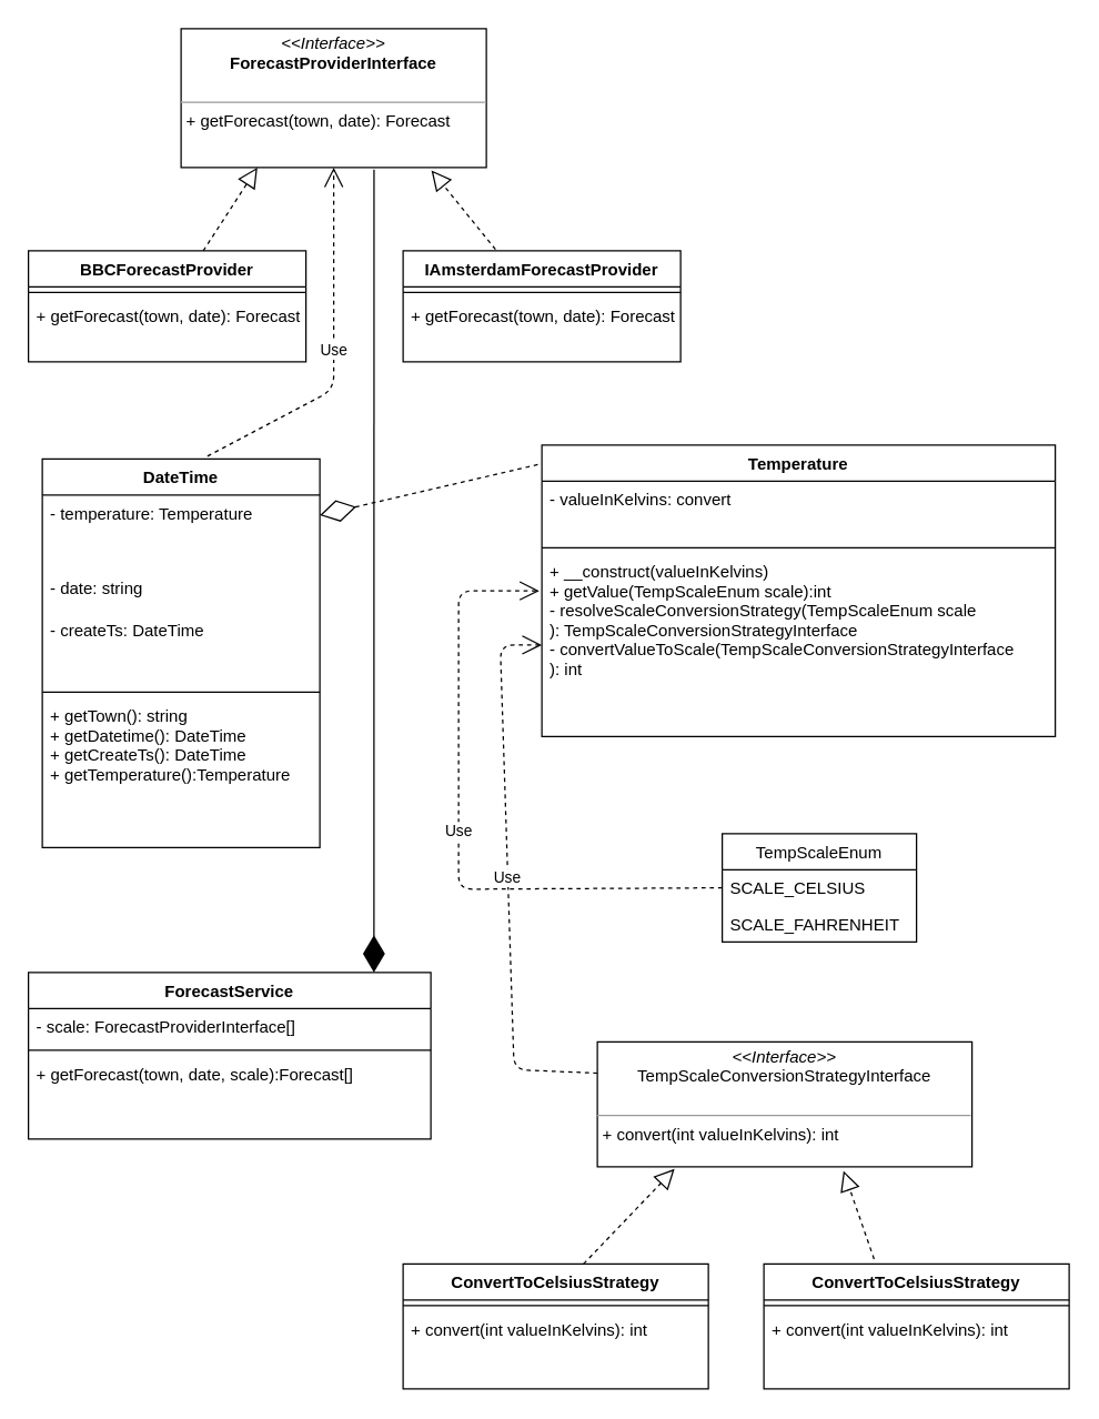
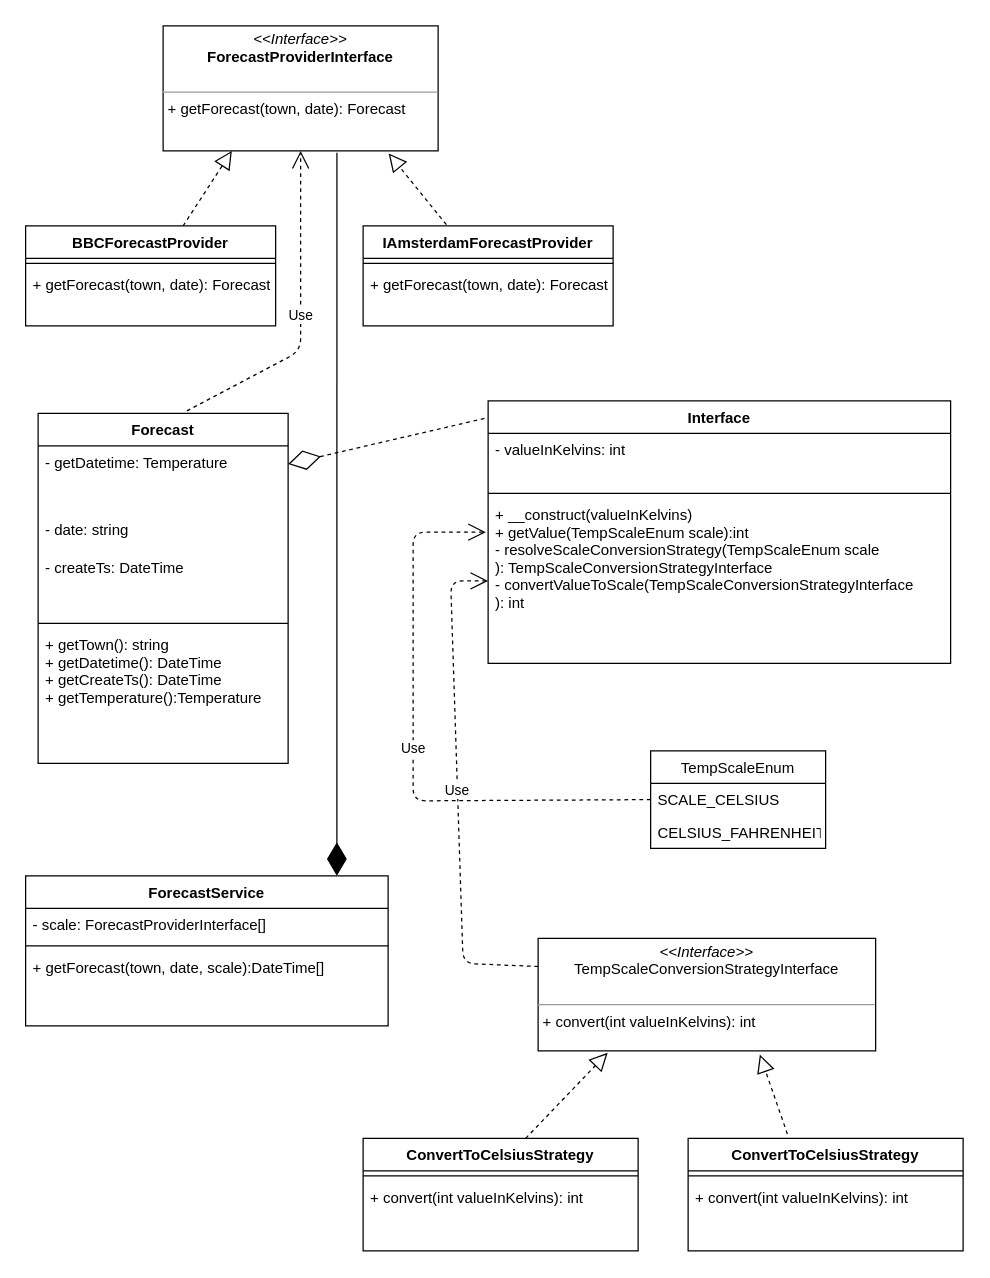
  <mxCell id="0" />
  <mxCell id="1" parent="0" />
  <mxCell id="2" value="&lt;p style=&quot;margin: 0px ; margin-top: 4px ; text-align: center&quot;&gt;&lt;i&gt;&amp;lt;&amp;lt;Interface&amp;gt;&amp;gt;&lt;/i&gt;&lt;br&gt;&lt;b&gt;ForecastProviderInterface&lt;/b&gt;&lt;/p&gt;&lt;p style=&quot;margin: 0px ; margin-left: 4px&quot;&gt;&lt;br&gt;&lt;/p&gt;&lt;hr size=&quot;1&quot;&gt;&lt;p style=&quot;margin: 0px ; margin-left: 4px&quot;&gt;+ getForecast(town, date): Forecast&lt;br&gt;&lt;br&gt;&lt;/p&gt;" style="verticalAlign=top;align=left;overflow=fill;fontSize=12;fontFamily=Helvetica;html=1;" vertex="1" parent="1"><mxGeometry x="130" y="20" width="220" height="100" as="geometry" /></mxCell>
  <mxCell id="3" value="BBCForecastProvider" style="swimlane;fontStyle=1;align=center;verticalAlign=top;childLayout=stackLayout;horizontal=1;startSize=26;horizontalStack=0;resizeParent=1;resizeParentMax=0;resizeLast=0;collapsible=1;marginBottom=0;" vertex="1" parent="1"><mxGeometry x="20" y="180" width="200" height="80" as="geometry" /></mxCell>
  <mxCell id="4" value="" style="line;strokeWidth=1;fillColor=none;align=left;verticalAlign=middle;spacingTop=-1;spacingLeft=3;spacingRight=3;rotatable=0;labelPosition=right;points=[];portConstraint=eastwest;" vertex="1" parent="3"><mxGeometry y="26" width="200" height="8" as="geometry" /></mxCell>
  <mxCell id="5" value="+ getForecast(town, date): Forecast" style="text;strokeColor=none;fillColor=none;align=left;verticalAlign=top;spacingLeft=4;spacingRight=4;overflow=hidden;rotatable=0;points=[[0,0.5],[1,0.5]];portConstraint=eastwest;" vertex="1" parent="3"><mxGeometry y="34" width="200" height="46" as="geometry" /></mxCell>
  <mxCell id="6" value="IAmsterdamForecastProvider" style="swimlane;fontStyle=1;align=center;verticalAlign=top;childLayout=stackLayout;horizontal=1;startSize=26;horizontalStack=0;resizeParent=1;resizeParentMax=0;resizeLast=0;collapsible=1;marginBottom=0;" vertex="1" parent="1"><mxGeometry x="290" y="180" width="200" height="80" as="geometry" /></mxCell>
  <mxCell id="7" value="" style="line;strokeWidth=1;fillColor=none;align=left;verticalAlign=middle;spacingTop=-1;spacingLeft=3;spacingRight=3;rotatable=0;labelPosition=right;points=[];portConstraint=eastwest;" vertex="1" parent="6"><mxGeometry y="26" width="200" height="8" as="geometry" /></mxCell>
  <mxCell id="8" value="+ getForecast(town, date): Forecast" style="text;strokeColor=none;fillColor=none;align=left;verticalAlign=top;spacingLeft=4;spacingRight=4;overflow=hidden;rotatable=0;points=[[0,0.5],[1,0.5]];portConstraint=eastwest;" vertex="1" parent="6"><mxGeometry y="34" width="200" height="46" as="geometry" /></mxCell>
  <mxCell id="9" value="" style="endArrow=block;dashed=1;endFill=0;endSize=12;html=1;entryX=0.25;entryY=1;entryDx=0;entryDy=0;" edge="1" parent="1" source="3" target="2"><mxGeometry width="160" relative="1" as="geometry"><mxPoint x="20" y="280" as="sourcePoint" /><mxPoint x="180" y="280" as="targetPoint" /></mxGeometry></mxCell>
  <mxCell id="10" value="" style="endArrow=block;dashed=1;endFill=0;endSize=12;html=1;entryX=0.82;entryY=1.02;entryDx=0;entryDy=0;entryPerimeter=0;exitX=0.333;exitY=-0.012;exitDx=0;exitDy=0;exitPerimeter=0;" edge="1" parent="1" source="6" target="2"><mxGeometry width="160" relative="1" as="geometry"><mxPoint x="20" y="280" as="sourcePoint" /><mxPoint x="180" y="280" as="targetPoint" /></mxGeometry></mxCell>
- <mxCell id="11" value="DateTime" style="swimlane;fontStyle=1;align=center;verticalAlign=top;childLayout=stackLayout;horizontal=1;startSize=26;horizontalStack=0;resizeParent=1;resizeParentMax=0;resizeLast=0;collapsible=1;marginBottom=0;" vertex="1" parent="1"><mxGeometry x="30" y="330" width="200" height="280" as="geometry" /></mxCell>
- <mxCell id="12" value="- temperature: Temperature" style="text;strokeColor=none;fillColor=none;align=left;verticalAlign=top;spacingLeft=4;spacingRight=4;overflow=hidden;rotatable=0;points=[[0,0.5],[1,0.5]];portConstraint=eastwest;" vertex="1" parent="11"><mxGeometry y="26" width="200" height="54" as="geometry" /></mxCell>
+ <mxCell id="11" value="Forecast" style="swimlane;fontStyle=1;align=center;verticalAlign=top;childLayout=stackLayout;horizontal=1;startSize=26;horizontalStack=0;resizeParent=1;resizeParentMax=0;resizeLast=0;collapsible=1;marginBottom=0;" vertex="1" parent="1"><mxGeometry x="30" y="330" width="200" height="280" as="geometry" /></mxCell>
+ <mxCell id="12" value="- getDatetime: Temperature" style="text;strokeColor=none;fillColor=none;align=left;verticalAlign=top;spacingLeft=4;spacingRight=4;overflow=hidden;rotatable=0;points=[[0,0.5],[1,0.5]];portConstraint=eastwest;" vertex="1" parent="11"><mxGeometry y="26" width="200" height="54" as="geometry" /></mxCell>
  <mxCell id="13" value="- date: string" style="text;strokeColor=none;fillColor=none;align=left;verticalAlign=top;spacingLeft=4;spacingRight=4;overflow=hidden;rotatable=0;points=[[0,0.5],[1,0.5]];portConstraint=eastwest;" vertex="1" parent="11"><mxGeometry y="80" width="200" height="30" as="geometry" /></mxCell>
  <mxCell id="14" value="- createTs: DateTime" style="text;strokeColor=none;fillColor=none;align=left;verticalAlign=top;spacingLeft=4;spacingRight=4;overflow=hidden;rotatable=0;points=[[0,0.5],[1,0.5]];portConstraint=eastwest;" vertex="1" parent="11"><mxGeometry y="110" width="200" height="54" as="geometry" /></mxCell>
  <mxCell id="15" value="" style="line;strokeWidth=1;fillColor=none;align=left;verticalAlign=middle;spacingTop=-1;spacingLeft=3;spacingRight=3;rotatable=0;labelPosition=right;points=[];portConstraint=eastwest;" vertex="1" parent="11"><mxGeometry y="164" width="200" height="8" as="geometry" /></mxCell>
  <mxCell id="16" value="+ getTown(): string&#10;+ getDatetime(): DateTime&#10;+ getCreateTs(): DateTime&#10;+ getTemperature():Temperature" style="text;strokeColor=none;fillColor=none;align=left;verticalAlign=top;spacingLeft=4;spacingRight=4;overflow=hidden;rotatable=0;points=[[0,0.5],[1,0.5]];portConstraint=eastwest;" vertex="1" parent="11"><mxGeometry y="172" width="200" height="108" as="geometry" /></mxCell>
- <mxCell id="17" value="Temperature" style="swimlane;fontStyle=1;align=center;verticalAlign=top;childLayout=stackLayout;horizontal=1;startSize=26;horizontalStack=0;resizeParent=1;resizeParentMax=0;resizeLast=0;collapsible=1;marginBottom=0;" vertex="1" parent="1"><mxGeometry x="390" y="320" width="370" height="210" as="geometry" /></mxCell>
- <mxCell id="18" value="- valueInKelvins: convert" style="text;strokeColor=none;fillColor=none;align=left;verticalAlign=top;spacingLeft=4;spacingRight=4;overflow=hidden;rotatable=0;points=[[0,0.5],[1,0.5]];portConstraint=eastwest;" vertex="1" parent="17"><mxGeometry y="26" width="370" height="44" as="geometry" /></mxCell>
+ <mxCell id="17" value="Interface" style="swimlane;fontStyle=1;align=center;verticalAlign=top;childLayout=stackLayout;horizontal=1;startSize=26;horizontalStack=0;resizeParent=1;resizeParentMax=0;resizeLast=0;collapsible=1;marginBottom=0;" vertex="1" parent="1"><mxGeometry x="390" y="320" width="370" height="210" as="geometry" /></mxCell>
+ <mxCell id="18" value="- valueInKelvins: int" style="text;strokeColor=none;fillColor=none;align=left;verticalAlign=top;spacingLeft=4;spacingRight=4;overflow=hidden;rotatable=0;points=[[0,0.5],[1,0.5]];portConstraint=eastwest;" vertex="1" parent="17"><mxGeometry y="26" width="370" height="44" as="geometry" /></mxCell>
  <mxCell id="19" value="" style="line;strokeWidth=1;fillColor=none;align=left;verticalAlign=middle;spacingTop=-1;spacingLeft=3;spacingRight=3;rotatable=0;labelPosition=right;points=[];portConstraint=eastwest;" vertex="1" parent="17"><mxGeometry y="70" width="370" height="8" as="geometry" /></mxCell>
  <mxCell id="20" value="+ __construct(valueInKelvins)&#10;+ getValue(TempScaleEnum scale):int&#10;- resolveScaleConversionStrategy(TempScaleEnum scale&#10;): TempScaleConversionStrategyInterface&#10;- convertValueToScale(TempScaleConversionStrategyInterface&#10;): int" style="text;strokeColor=none;fillColor=none;align=left;verticalAlign=top;spacingLeft=4;spacingRight=4;overflow=hidden;rotatable=0;points=[[0,0.5],[1,0.5]];portConstraint=eastwest;" vertex="1" parent="17"><mxGeometry y="78" width="370" height="132" as="geometry" /></mxCell>
  <mxCell id="21" value="" style="endArrow=diamondThin;endFill=0;endSize=24;html=1;entryX=1;entryY=0.269;entryDx=0;entryDy=0;entryPerimeter=0;exitX=-0.008;exitY=0.067;exitDx=0;exitDy=0;exitPerimeter=0;dashed=1;" edge="1" parent="1" source="17" target="12"><mxGeometry width="160" relative="1" as="geometry"><mxPoint x="250" y="640" as="sourcePoint" /><mxPoint x="410" y="640" as="targetPoint" /></mxGeometry></mxCell>
  <mxCell id="22" value="TempScaleEnum" style="swimlane;fontStyle=0;childLayout=stackLayout;horizontal=1;startSize=26;fillColor=none;horizontalStack=0;resizeParent=1;resizeParentMax=0;resizeLast=0;collapsible=1;marginBottom=0;" vertex="1" parent="1"><mxGeometry x="520" y="600" width="140" height="78" as="geometry" /></mxCell>
  <mxCell id="23" value="SCALE_CELSIUS" style="text;strokeColor=none;fillColor=none;align=left;verticalAlign=top;spacingLeft=4;spacingRight=4;overflow=hidden;rotatable=0;points=[[0,0.5],[1,0.5]];portConstraint=eastwest;" vertex="1" parent="22"><mxGeometry y="26" width="140" height="26" as="geometry" /></mxCell>
- <mxCell id="24" value="SCALE_FAHRENHEIT" style="text;strokeColor=none;fillColor=none;align=left;verticalAlign=top;spacingLeft=4;spacingRight=4;overflow=hidden;rotatable=0;points=[[0,0.5],[1,0.5]];portConstraint=eastwest;" vertex="1" parent="22"><mxGeometry y="52" width="140" height="26" as="geometry" /></mxCell>
+ <mxCell id="24" value="CELSIUS_FAHRENHEIT" style="text;strokeColor=none;fillColor=none;align=left;verticalAlign=top;spacingLeft=4;spacingRight=4;overflow=hidden;rotatable=0;points=[[0,0.5],[1,0.5]];portConstraint=eastwest;" vertex="1" parent="22"><mxGeometry y="52" width="140" height="26" as="geometry" /></mxCell>
  <mxCell id="25" value="ForecastService" style="swimlane;fontStyle=1;align=center;verticalAlign=top;childLayout=stackLayout;horizontal=1;startSize=26;horizontalStack=0;resizeParent=1;resizeParentMax=0;resizeLast=0;collapsible=1;marginBottom=0;" vertex="1" parent="1"><mxGeometry x="20" y="700" width="290" height="120" as="geometry" /></mxCell>
  <mxCell id="26" value="- scale: ForecastProviderInterface[]" style="text;strokeColor=none;fillColor=none;align=left;verticalAlign=top;spacingLeft=4;spacingRight=4;overflow=hidden;rotatable=0;points=[[0,0.5],[1,0.5]];portConstraint=eastwest;" vertex="1" parent="25"><mxGeometry y="26" width="290" height="26" as="geometry" /></mxCell>
  <mxCell id="27" value="" style="line;strokeWidth=1;fillColor=none;align=left;verticalAlign=middle;spacingTop=-1;spacingLeft=3;spacingRight=3;rotatable=0;labelPosition=right;points=[];portConstraint=eastwest;" vertex="1" parent="25"><mxGeometry y="52" width="290" height="8" as="geometry" /></mxCell>
- <mxCell id="28" value="+ getForecast(town, date, scale):Forecast[]" style="text;strokeColor=none;fillColor=none;align=left;verticalAlign=top;spacingLeft=4;spacingRight=4;overflow=hidden;rotatable=0;points=[[0,0.5],[1,0.5]];portConstraint=eastwest;" vertex="1" parent="25"><mxGeometry y="60" width="290" height="60" as="geometry" /></mxCell>
+ <mxCell id="28" value="+ getForecast(town, date, scale):DateTime[]" style="text;strokeColor=none;fillColor=none;align=left;verticalAlign=top;spacingLeft=4;spacingRight=4;overflow=hidden;rotatable=0;points=[[0,0.5],[1,0.5]];portConstraint=eastwest;" vertex="1" parent="25"><mxGeometry y="60" width="290" height="60" as="geometry" /></mxCell>
  <mxCell id="29" value="" style="endArrow=diamondThin;endFill=1;endSize=24;html=1;exitX=0.632;exitY=1.015;exitDx=0;exitDy=0;exitPerimeter=0;" edge="1" parent="1" source="2"><mxGeometry width="160" relative="1" as="geometry"><mxPoint x="249" y="250" as="sourcePoint" /><mxPoint x="269" y="700" as="targetPoint" /></mxGeometry></mxCell>
  <mxCell id="30" value="Use" style="endArrow=open;endSize=12;dashed=1;html=1;exitX=0;exitY=0.5;exitDx=0;exitDy=0;entryX=-0.005;entryY=0.205;entryDx=0;entryDy=0;entryPerimeter=0;" edge="1" parent="1" source="23" target="20"><mxGeometry width="160" relative="1" as="geometry"><mxPoint x="320" y="570" as="sourcePoint" /><mxPoint x="480" y="570" as="targetPoint" /><Array as="points"><mxPoint x="330" y="640" /><mxPoint x="330" y="425" /></Array></mxGeometry></mxCell>
  <mxCell id="31" value="&lt;p style=&quot;margin: 0px ; margin-top: 4px ; text-align: center&quot;&gt;&lt;i&gt;&amp;lt;&amp;lt;Interface&amp;gt;&amp;gt;&lt;/i&gt;&lt;br&gt;&lt;span style=&quot;text-align: left&quot;&gt;TempScaleConversionStrategyInterface&lt;/span&gt;&lt;br&gt;&lt;/p&gt;&lt;p style=&quot;margin: 0px ; margin-left: 4px&quot;&gt;&lt;br&gt;&lt;/p&gt;&lt;hr size=&quot;1&quot;&gt;&lt;p style=&quot;margin: 0px ; margin-left: 4px&quot;&gt;+ convert(int valueInKelvins): int&lt;br&gt;&lt;/p&gt;" style="verticalAlign=top;align=left;overflow=fill;fontSize=12;fontFamily=Helvetica;html=1;" vertex="1" parent="1"><mxGeometry x="430" y="750" width="270" height="90" as="geometry" /></mxCell>
  <mxCell id="32" value="ConvertToCelsiusStrategy" style="swimlane;fontStyle=1;align=center;verticalAlign=top;childLayout=stackLayout;horizontal=1;startSize=26;horizontalStack=0;resizeParent=1;resizeParentMax=0;resizeLast=0;collapsible=1;marginBottom=0;" vertex="1" parent="1"><mxGeometry x="290" y="910" width="220" height="90" as="geometry" /></mxCell>
  <mxCell id="33" value="" style="line;strokeWidth=1;fillColor=none;align=left;verticalAlign=middle;spacingTop=-1;spacingLeft=3;spacingRight=3;rotatable=0;labelPosition=right;points=[];portConstraint=eastwest;" vertex="1" parent="32"><mxGeometry y="26" width="220" height="8" as="geometry" /></mxCell>
  <mxCell id="34" value="+ convert(int valueInKelvins): int" style="text;strokeColor=none;fillColor=none;align=left;verticalAlign=top;spacingLeft=4;spacingRight=4;overflow=hidden;rotatable=0;points=[[0,0.5],[1,0.5]];portConstraint=eastwest;" vertex="1" parent="32"><mxGeometry y="34" width="220" height="56" as="geometry" /></mxCell>
  <mxCell id="35" value="ConvertToCelsiusStrategy" style="swimlane;fontStyle=1;align=center;verticalAlign=top;childLayout=stackLayout;horizontal=1;startSize=26;horizontalStack=0;resizeParent=1;resizeParentMax=0;resizeLast=0;collapsible=1;marginBottom=0;" vertex="1" parent="1"><mxGeometry x="550" y="910" width="220" height="90" as="geometry" /></mxCell>
  <mxCell id="36" value="" style="line;strokeWidth=1;fillColor=none;align=left;verticalAlign=middle;spacingTop=-1;spacingLeft=3;spacingRight=3;rotatable=0;labelPosition=right;points=[];portConstraint=eastwest;" vertex="1" parent="35"><mxGeometry y="26" width="220" height="8" as="geometry" /></mxCell>
  <mxCell id="37" value="+ convert(int valueInKelvins): int" style="text;strokeColor=none;fillColor=none;align=left;verticalAlign=top;spacingLeft=4;spacingRight=4;overflow=hidden;rotatable=0;points=[[0,0.5],[1,0.5]];portConstraint=eastwest;" vertex="1" parent="35"><mxGeometry y="34" width="220" height="56" as="geometry" /></mxCell>
  <mxCell id="38" value="" style="endArrow=block;dashed=1;endFill=0;endSize=12;html=1;entryX=0.206;entryY=1.017;entryDx=0;entryDy=0;entryPerimeter=0;exitX=0.591;exitY=0;exitDx=0;exitDy=0;exitPerimeter=0;" edge="1" parent="1" source="32" target="31"><mxGeometry width="160" relative="1" as="geometry"><mxPoint x="330" y="880" as="sourcePoint" /><mxPoint x="490" y="880" as="targetPoint" /></mxGeometry></mxCell>
  <mxCell id="39" value="" style="endArrow=block;dashed=1;endFill=0;endSize=12;html=1;entryX=0.657;entryY=1.033;entryDx=0;entryDy=0;entryPerimeter=0;exitX=0.361;exitY=-0.039;exitDx=0;exitDy=0;exitPerimeter=0;" edge="1" parent="1" source="35" target="31"><mxGeometry width="160" relative="1" as="geometry"><mxPoint x="530" y="880" as="sourcePoint" /><mxPoint x="690" y="880" as="targetPoint" /></mxGeometry></mxCell>
  <mxCell id="40" value="Use" style="endArrow=open;endSize=12;dashed=1;html=1;exitX=0;exitY=0.25;exitDx=0;exitDy=0;entryX=0;entryY=0.5;entryDx=0;entryDy=0;" edge="1" parent="1" source="31" target="20"><mxGeometry width="160" relative="1" as="geometry"><mxPoint x="410" y="700" as="sourcePoint" /><mxPoint x="570" y="700" as="targetPoint" /><Array as="points"><mxPoint x="370" y="770" /><mxPoint x="360" y="464" /></Array></mxGeometry></mxCell>
  <mxCell id="41" value="Use" style="endArrow=open;endSize=12;dashed=1;html=1;exitX=0.595;exitY=-0.007;exitDx=0;exitDy=0;exitPerimeter=0;entryX=0.5;entryY=1;entryDx=0;entryDy=0;" edge="1" parent="1" source="11" target="2"><mxGeometry width="160" relative="1" as="geometry"><mxPoint x="40" y="310" as="sourcePoint" /><mxPoint x="240" y="262" as="targetPoint" /><Array as="points"><mxPoint x="240" y="280" /></Array></mxGeometry></mxCell>
